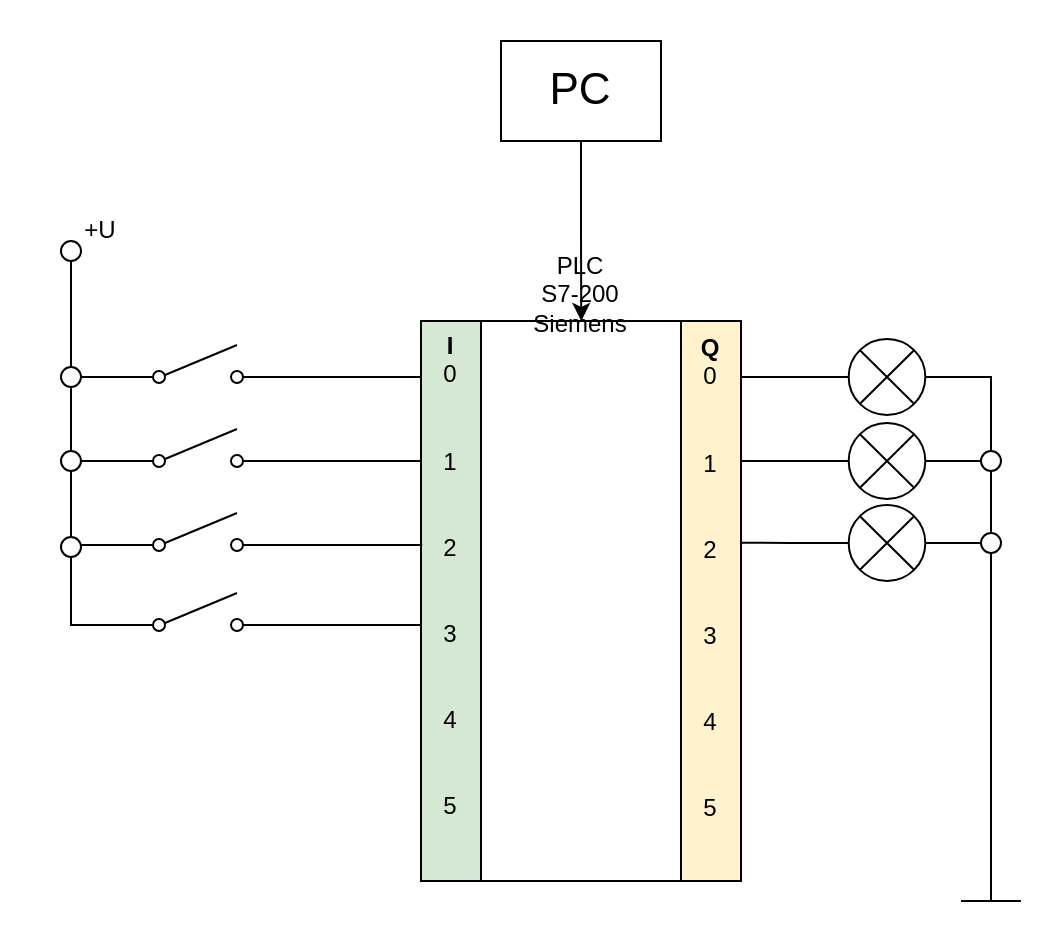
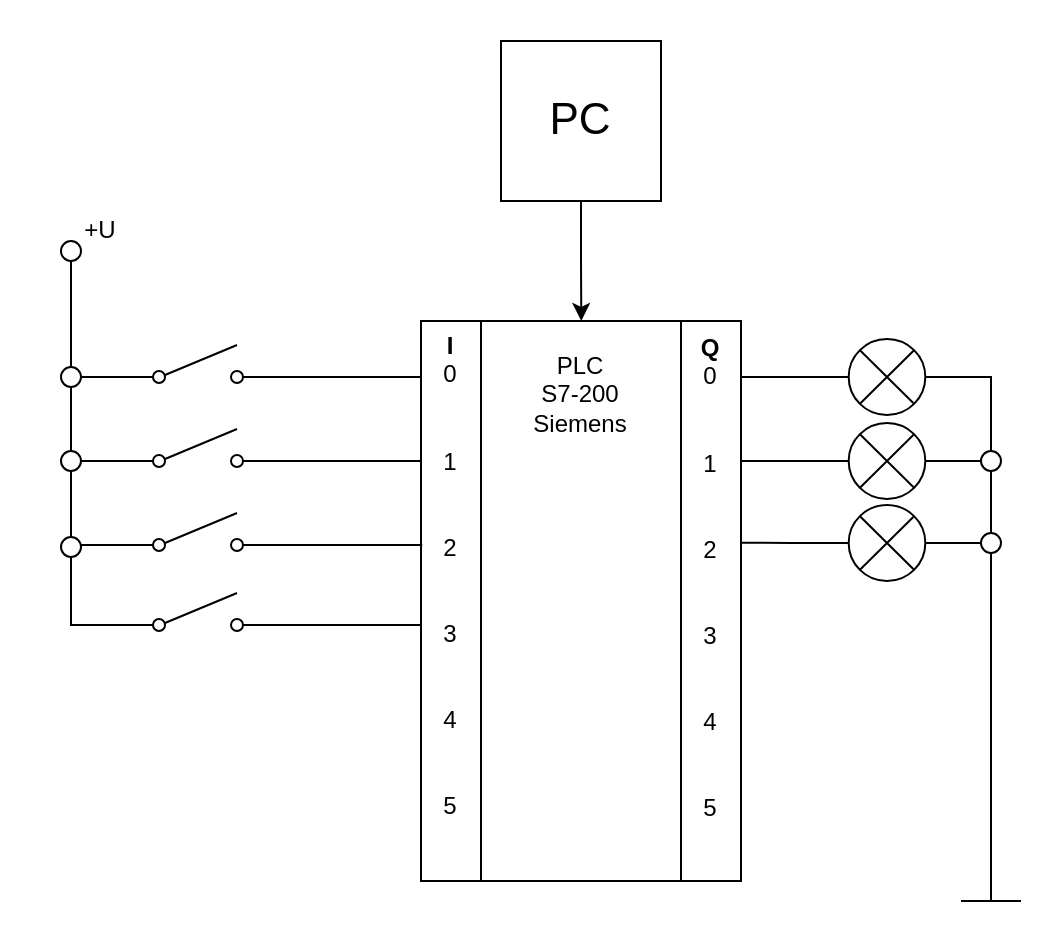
  <mxCell id="0" />
  <mxCell id="1" parent="0" />
  <mxCell id="2" style="edgeStyle=orthogonalEdgeStyle;rounded=0;orthogonalLoop=1;jettySize=auto;html=1;exitX=1;exitY=0;exitDx=0;exitDy=0;entryX=0;entryY=0;entryDx=0;entryDy=0;endArrow=none;endFill=0;" edge="1" parent="1" source="4" target="6"><mxGeometry relative="1" as="geometry"><Array as="points"><mxPoint x="310" y="160" /><mxPoint x="310" y="160" /></Array></mxGeometry></mxCell>
  <mxCell id="3" style="edgeStyle=orthogonalEdgeStyle;rounded=0;orthogonalLoop=1;jettySize=auto;html=1;exitX=1;exitY=1;exitDx=0;exitDy=0;entryX=0;entryY=1;entryDx=0;entryDy=0;endArrow=none;endFill=0;" edge="1" parent="1" source="4" target="6"><mxGeometry relative="1" as="geometry"><Array as="points"><mxPoint x="310" y="440" /><mxPoint x="310" y="440" /></Array></mxGeometry></mxCell>
- <mxCell id="4" value="&lt;b&gt;I&lt;/b&gt;&lt;br&gt;0&lt;br&gt;&lt;br&gt;&lt;br&gt;1&lt;br&gt;&lt;br&gt;&lt;br&gt;2&lt;br&gt;&lt;br&gt;&lt;br&gt;3&lt;br&gt;&lt;br&gt;&lt;br&gt;4&lt;br&gt;&lt;br&gt;&lt;br&gt;5" style="rounded=0;whiteSpace=wrap;html=1;align=center;verticalAlign=top;spacing=1;fillColor=#d5e8d4;" vertex="1" parent="1"><mxGeometry x="210" y="160" width="30" height="280" as="geometry" /></mxCell>
+ <mxCell id="4" value="&lt;b&gt;I&lt;/b&gt;&lt;br&gt;0&lt;br&gt;&lt;br&gt;&lt;br&gt;1&lt;br&gt;&lt;br&gt;&lt;br&gt;2&lt;br&gt;&lt;br&gt;&lt;br&gt;3&lt;br&gt;&lt;br&gt;&lt;br&gt;4&lt;br&gt;&lt;br&gt;&lt;br&gt;5" style="rounded=0;whiteSpace=wrap;html=1;align=center;verticalAlign=top;spacing=1;" vertex="1" parent="1"><mxGeometry x="210" y="160" width="30" height="280" as="geometry" /></mxCell>
  <mxCell id="5" style="edgeStyle=orthogonalEdgeStyle;rounded=0;orthogonalLoop=1;jettySize=auto;html=1;endArrow=none;endFill=0;" edge="1" parent="1"><mxGeometry relative="1" as="geometry"><mxPoint x="510" y="450" as="targetPoint" /><mxPoint x="480" y="450" as="sourcePoint" /><Array as="points"><mxPoint x="500" y="450" /><mxPoint x="500" y="450" /></Array></mxGeometry></mxCell>
- <mxCell id="6" value="&lt;b&gt;Q&lt;/b&gt;&lt;br&gt;0&lt;br&gt;&lt;br&gt;&lt;br&gt;1&lt;br&gt;&lt;br&gt;&lt;br&gt;2&lt;br&gt;&lt;br&gt;&lt;br&gt;3&lt;br&gt;&lt;br&gt;&lt;br&gt;4&lt;br&gt;&lt;br&gt;&lt;br&gt;5" style="rounded=0;whiteSpace=wrap;html=1;align=center;horizontal=1;verticalAlign=top;fillColor=#fff2cc;" vertex="1" parent="1"><mxGeometry x="340" y="160" width="30" height="280" as="geometry" /></mxCell>
+ <mxCell id="6" value="&lt;b&gt;Q&lt;/b&gt;&lt;br&gt;0&lt;br&gt;&lt;br&gt;&lt;br&gt;1&lt;br&gt;&lt;br&gt;&lt;br&gt;2&lt;br&gt;&lt;br&gt;&lt;br&gt;3&lt;br&gt;&lt;br&gt;&lt;br&gt;4&lt;br&gt;&lt;br&gt;&lt;br&gt;5" style="rounded=0;whiteSpace=wrap;html=1;align=center;horizontal=1;verticalAlign=top;" vertex="1" parent="1"><mxGeometry x="340" y="160" width="30" height="280" as="geometry" /></mxCell>
  <mxCell id="7" style="edgeStyle=orthogonalEdgeStyle;rounded=0;orthogonalLoop=1;jettySize=auto;html=1;exitX=0.5;exitY=0;exitDx=0;exitDy=0;entryX=0.5;entryY=1;entryDx=0;entryDy=0;endArrow=none;endFill=0;" edge="1" parent="1" source="8" target="9"><mxGeometry relative="1" as="geometry" /></mxCell>
  <mxCell id="8" value="" style="ellipse;whiteSpace=wrap;html=1;aspect=fixed;verticalAlign=top;" vertex="1" parent="1"><mxGeometry x="30" y="225" width="10" height="10" as="geometry" /></mxCell>
  <mxCell id="9" value="" style="ellipse;whiteSpace=wrap;html=1;aspect=fixed;verticalAlign=top;" vertex="1" parent="1"><mxGeometry x="30" y="183" width="10" height="10" as="geometry" /></mxCell>
  <mxCell id="10" style="edgeStyle=orthogonalEdgeStyle;rounded=0;orthogonalLoop=1;jettySize=auto;html=1;exitX=1;exitY=0.84;exitDx=0;exitDy=0;exitPerimeter=0;endArrow=none;endFill=0;entryX=0;entryY=0.1;entryDx=0;entryDy=0;entryPerimeter=0;" edge="1" parent="1" source="12" target="4"><mxGeometry relative="1" as="geometry"><mxPoint x="210" y="186" as="targetPoint" /><Array as="points"><mxPoint x="135" y="188" /></Array></mxGeometry></mxCell>
  <mxCell id="11" style="edgeStyle=orthogonalEdgeStyle;rounded=0;orthogonalLoop=1;jettySize=auto;html=1;exitX=0;exitY=0.84;exitDx=0;exitDy=0;exitPerimeter=0;entryX=1;entryY=0.5;entryDx=0;entryDy=0;endArrow=none;endFill=0;" edge="1" parent="1" source="12" target="9"><mxGeometry relative="1" as="geometry" /></mxCell>
  <mxCell id="12" value="" style="pointerEvents=1;verticalLabelPosition=bottom;shadow=0;dashed=0;align=center;html=1;verticalAlign=top;shape=mxgraph.electrical.electro-mechanical.simple_switch;" vertex="1" parent="1"><mxGeometry x="61" y="172" width="75" height="19" as="geometry" /></mxCell>
  <mxCell id="13" style="edgeStyle=orthogonalEdgeStyle;rounded=0;orthogonalLoop=1;jettySize=auto;html=1;exitX=0;exitY=0.84;exitDx=0;exitDy=0;exitPerimeter=0;entryX=1;entryY=0.5;entryDx=0;entryDy=0;endArrow=none;endFill=0;" edge="1" parent="1" source="15" target="8"><mxGeometry relative="1" as="geometry" /></mxCell>
  <mxCell id="14" style="edgeStyle=orthogonalEdgeStyle;rounded=0;orthogonalLoop=1;jettySize=auto;html=1;exitX=1;exitY=0.84;exitDx=0;exitDy=0;exitPerimeter=0;entryX=0;entryY=0.25;entryDx=0;entryDy=0;endArrow=none;endFill=0;" edge="1" parent="1" source="15" target="4"><mxGeometry relative="1" as="geometry" /></mxCell>
  <mxCell id="15" value="" style="pointerEvents=1;verticalLabelPosition=bottom;shadow=0;dashed=0;align=center;html=1;verticalAlign=top;shape=mxgraph.electrical.electro-mechanical.simple_switch;" vertex="1" parent="1"><mxGeometry x="61" y="214" width="75" height="19" as="geometry" /></mxCell>
  <mxCell id="16" style="edgeStyle=orthogonalEdgeStyle;rounded=0;orthogonalLoop=1;jettySize=auto;html=1;exitX=0.5;exitY=1;exitDx=0;exitDy=0;entryX=0.5;entryY=0;entryDx=0;entryDy=0;endArrow=none;endFill=0;" edge="1" parent="1" source="17" target="9"><mxGeometry relative="1" as="geometry" /></mxCell>
  <mxCell id="17" value="" style="ellipse;whiteSpace=wrap;html=1;aspect=fixed;verticalAlign=top;" vertex="1" parent="1"><mxGeometry x="30" y="120" width="10" height="10" as="geometry" /></mxCell>
  <mxCell id="18" value="+U" style="text;html=1;strokeColor=none;fillColor=none;align=center;verticalAlign=middle;whiteSpace=wrap;rounded=0;" vertex="1" parent="1"><mxGeometry x="20" y="100" width="60" height="30" as="geometry" /></mxCell>
  <mxCell id="19" style="edgeStyle=orthogonalEdgeStyle;rounded=0;orthogonalLoop=1;jettySize=auto;html=1;exitX=0.5;exitY=1;exitDx=0;exitDy=0;endArrow=classic;endFill=1;" edge="1" parent="1" source="20"><mxGeometry relative="1" as="geometry"><mxPoint x="290.143" y="160" as="targetPoint" /></mxGeometry></mxCell>
- <mxCell id="20" value="&lt;font style=&quot;font-size: 22px&quot;&gt;PC&lt;/font&gt;" style="whiteSpace=wrap;html=1;aspect=fixed;verticalAlign=middle;" vertex="1" parent="1"><mxGeometry x="250" y="20" width="80" height="50" as="geometry" /></mxCell>
- <mxCell id="21" value="PLC&lt;br&gt;S7-200&lt;br&gt;Siemens" style="text;html=1;strokeColor=none;fillColor=none;align=center;verticalAlign=middle;whiteSpace=wrap;rounded=0;" vertex="1" parent="1"><mxGeometry x="260" y="132" width="60" height="30" as="geometry" /></mxCell>
+ <mxCell id="20" value="&lt;font style=&quot;font-size: 22px&quot;&gt;PC&lt;/font&gt;" style="whiteSpace=wrap;html=1;aspect=fixed;verticalAlign=middle;" vertex="1" parent="1"><mxGeometry x="250" y="20" width="80" height="80" as="geometry" /></mxCell>
+ <mxCell id="21" value="PLC&lt;br&gt;S7-200&lt;br&gt;Siemens" style="text;html=1;strokeColor=none;fillColor=none;align=center;verticalAlign=middle;whiteSpace=wrap;rounded=0;" vertex="1" parent="1"><mxGeometry x="260" y="182" width="60" height="30" as="geometry" /></mxCell>
  <mxCell id="22" style="edgeStyle=orthogonalEdgeStyle;rounded=0;orthogonalLoop=1;jettySize=auto;html=1;exitX=0;exitY=0.5;exitDx=0;exitDy=0;exitPerimeter=0;entryX=1.001;entryY=0.1;entryDx=0;entryDy=0;entryPerimeter=0;endArrow=none;endFill=0;" edge="1" parent="1" source="23" target="6"><mxGeometry relative="1" as="geometry" /></mxCell>
  <mxCell id="23" value="" style="pointerEvents=1;verticalLabelPosition=bottom;shadow=0;dashed=0;align=center;html=1;verticalAlign=top;shape=mxgraph.electrical.miscellaneous.light_bulb;" vertex="1" parent="1"><mxGeometry x="420" y="169" width="46" height="38" as="geometry" /></mxCell>
  <mxCell id="24" style="edgeStyle=orthogonalEdgeStyle;rounded=0;orthogonalLoop=1;jettySize=auto;html=1;exitX=0;exitY=0.5;exitDx=0;exitDy=0;exitPerimeter=0;entryX=1;entryY=0.25;entryDx=0;entryDy=0;endArrow=none;endFill=0;" edge="1" parent="1" source="26" target="6"><mxGeometry relative="1" as="geometry" /></mxCell>
  <mxCell id="25" style="edgeStyle=orthogonalEdgeStyle;rounded=0;orthogonalLoop=1;jettySize=auto;html=1;exitX=1;exitY=0.5;exitDx=0;exitDy=0;exitPerimeter=0;entryX=0;entryY=0.5;entryDx=0;entryDy=0;endArrow=none;endFill=0;" edge="1" parent="1" source="26" target="32"><mxGeometry relative="1" as="geometry" /></mxCell>
  <mxCell id="26" value="" style="pointerEvents=1;verticalLabelPosition=bottom;shadow=0;dashed=0;align=center;html=1;verticalAlign=top;shape=mxgraph.electrical.miscellaneous.light_bulb;" vertex="1" parent="1"><mxGeometry x="420" y="211" width="46" height="38" as="geometry" /></mxCell>
  <mxCell id="27" style="edgeStyle=orthogonalEdgeStyle;rounded=0;orthogonalLoop=1;jettySize=auto;html=1;exitX=0;exitY=0.5;exitDx=0;exitDy=0;exitPerimeter=0;entryX=1.001;entryY=0.396;entryDx=0;entryDy=0;entryPerimeter=0;endArrow=none;endFill=0;" edge="1" parent="1" source="29" target="6"><mxGeometry relative="1" as="geometry" /></mxCell>
  <mxCell id="28" style="edgeStyle=orthogonalEdgeStyle;rounded=0;orthogonalLoop=1;jettySize=auto;html=1;exitX=1;exitY=0.5;exitDx=0;exitDy=0;exitPerimeter=0;entryX=0;entryY=0.5;entryDx=0;entryDy=0;endArrow=none;endFill=0;" edge="1" parent="1" source="29" target="33"><mxGeometry relative="1" as="geometry" /></mxCell>
  <mxCell id="29" value="" style="pointerEvents=1;verticalLabelPosition=bottom;shadow=0;dashed=0;align=center;html=1;verticalAlign=top;shape=mxgraph.electrical.miscellaneous.light_bulb;" vertex="1" parent="1"><mxGeometry x="420" y="252" width="46" height="38" as="geometry" /></mxCell>
  <mxCell id="30" style="edgeStyle=orthogonalEdgeStyle;rounded=0;orthogonalLoop=1;jettySize=auto;html=1;exitX=1;exitY=0.5;exitDx=0;exitDy=0;entryX=0.5;entryY=0;entryDx=0;entryDy=0;endArrow=none;endFill=0;exitPerimeter=0;" edge="1" parent="1" source="23" target="32"><mxGeometry relative="1" as="geometry"><mxPoint x="495" y="193" as="sourcePoint" /></mxGeometry></mxCell>
  <mxCell id="31" style="edgeStyle=orthogonalEdgeStyle;rounded=0;orthogonalLoop=1;jettySize=auto;html=1;exitX=0.5;exitY=1;exitDx=0;exitDy=0;entryX=0.5;entryY=0;entryDx=0;entryDy=0;endArrow=none;endFill=0;" edge="1" parent="1" source="32" target="33"><mxGeometry relative="1" as="geometry" /></mxCell>
  <mxCell id="32" value="" style="ellipse;whiteSpace=wrap;html=1;aspect=fixed;verticalAlign=top;" vertex="1" parent="1"><mxGeometry x="490" y="225" width="10" height="10" as="geometry" /></mxCell>
  <mxCell id="33" value="" style="ellipse;whiteSpace=wrap;html=1;aspect=fixed;verticalAlign=top;" vertex="1" parent="1"><mxGeometry x="490" y="266" width="10" height="10" as="geometry" /></mxCell>
  <mxCell id="34" value="" style="edgeStyle=orthogonalEdgeStyle;rounded=0;orthogonalLoop=1;jettySize=auto;html=1;exitX=0.5;exitY=1;exitDx=0;exitDy=0;endArrow=none;endFill=0;" edge="1" parent="1" source="33"><mxGeometry relative="1" as="geometry"><mxPoint x="495" y="450" as="targetPoint" /><mxPoint x="495" y="276" as="sourcePoint" /></mxGeometry></mxCell>
  <mxCell id="35" style="edgeStyle=orthogonalEdgeStyle;rounded=0;orthogonalLoop=1;jettySize=auto;html=1;exitX=0;exitY=0.84;exitDx=0;exitDy=0;exitPerimeter=0;entryX=1;entryY=0.5;entryDx=0;entryDy=0;endArrow=none;endFill=0;" edge="1" parent="1" source="37" target="40"><mxGeometry relative="1" as="geometry" /></mxCell>
  <mxCell id="36" style="edgeStyle=orthogonalEdgeStyle;rounded=0;orthogonalLoop=1;jettySize=auto;html=1;exitX=1;exitY=0.84;exitDx=0;exitDy=0;exitPerimeter=0;entryX=0.021;entryY=0.4;entryDx=0;entryDy=0;entryPerimeter=0;endArrow=none;endFill=0;" edge="1" parent="1" source="37" target="4"><mxGeometry relative="1" as="geometry" /></mxCell>
  <mxCell id="37" value="" style="pointerEvents=1;verticalLabelPosition=bottom;shadow=0;dashed=0;align=center;html=1;verticalAlign=top;shape=mxgraph.electrical.electro-mechanical.simple_switch;" vertex="1" parent="1"><mxGeometry x="61" y="256" width="75" height="19" as="geometry" /></mxCell>
  <mxCell id="38" style="edgeStyle=orthogonalEdgeStyle;rounded=0;orthogonalLoop=1;jettySize=auto;html=1;exitX=0.5;exitY=0;exitDx=0;exitDy=0;entryX=0.5;entryY=1;entryDx=0;entryDy=0;endArrow=none;endFill=0;" edge="1" parent="1" source="40" target="8"><mxGeometry relative="1" as="geometry" /></mxCell>
  <mxCell id="39" style="edgeStyle=orthogonalEdgeStyle;rounded=0;orthogonalLoop=1;jettySize=auto;html=1;exitX=0.5;exitY=1;exitDx=0;exitDy=0;entryX=0;entryY=0.84;entryDx=0;entryDy=0;entryPerimeter=0;endArrow=none;endFill=0;" edge="1" parent="1" source="40" target="42"><mxGeometry relative="1" as="geometry" /></mxCell>
  <mxCell id="40" value="" style="ellipse;whiteSpace=wrap;html=1;aspect=fixed;verticalAlign=top;" vertex="1" parent="1"><mxGeometry x="30" y="268" width="10" height="10" as="geometry" /></mxCell>
  <mxCell id="41" style="edgeStyle=orthogonalEdgeStyle;rounded=0;orthogonalLoop=1;jettySize=auto;html=1;exitX=1;exitY=0.84;exitDx=0;exitDy=0;exitPerimeter=0;entryX=0.005;entryY=0.543;entryDx=0;entryDy=0;entryPerimeter=0;endArrow=none;endFill=0;" edge="1" parent="1" source="42" target="4"><mxGeometry relative="1" as="geometry" /></mxCell>
  <mxCell id="42" value="" style="pointerEvents=1;verticalLabelPosition=bottom;shadow=0;dashed=0;align=center;html=1;verticalAlign=top;shape=mxgraph.electrical.electro-mechanical.simple_switch;" vertex="1" parent="1"><mxGeometry x="61" y="296" width="75" height="19" as="geometry" /></mxCell>
